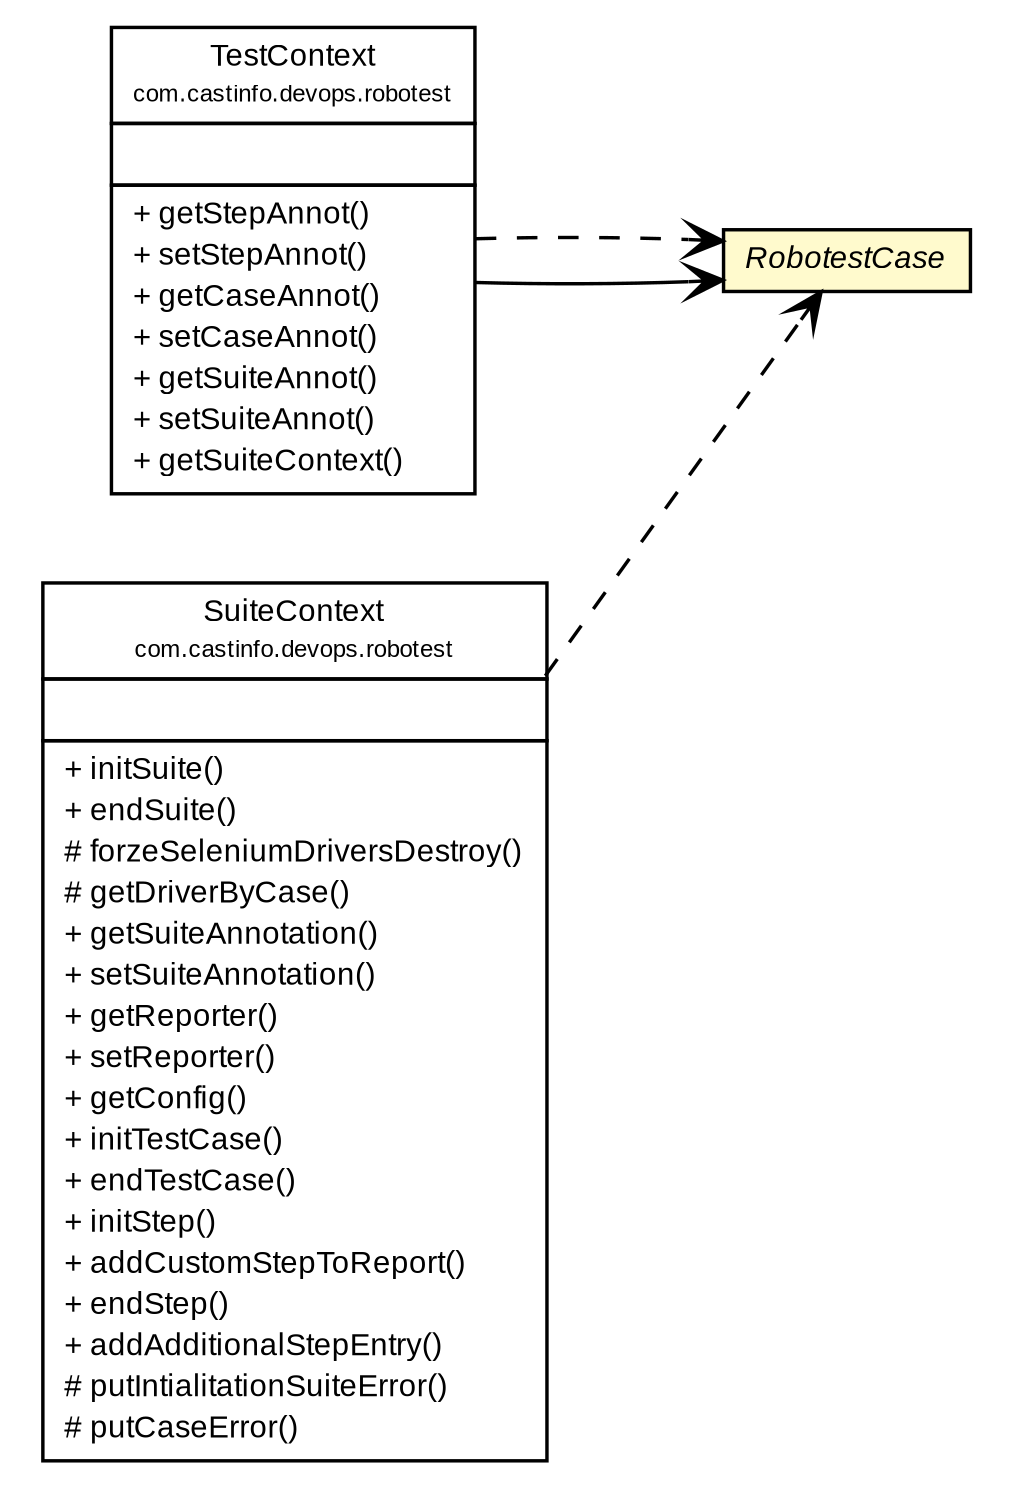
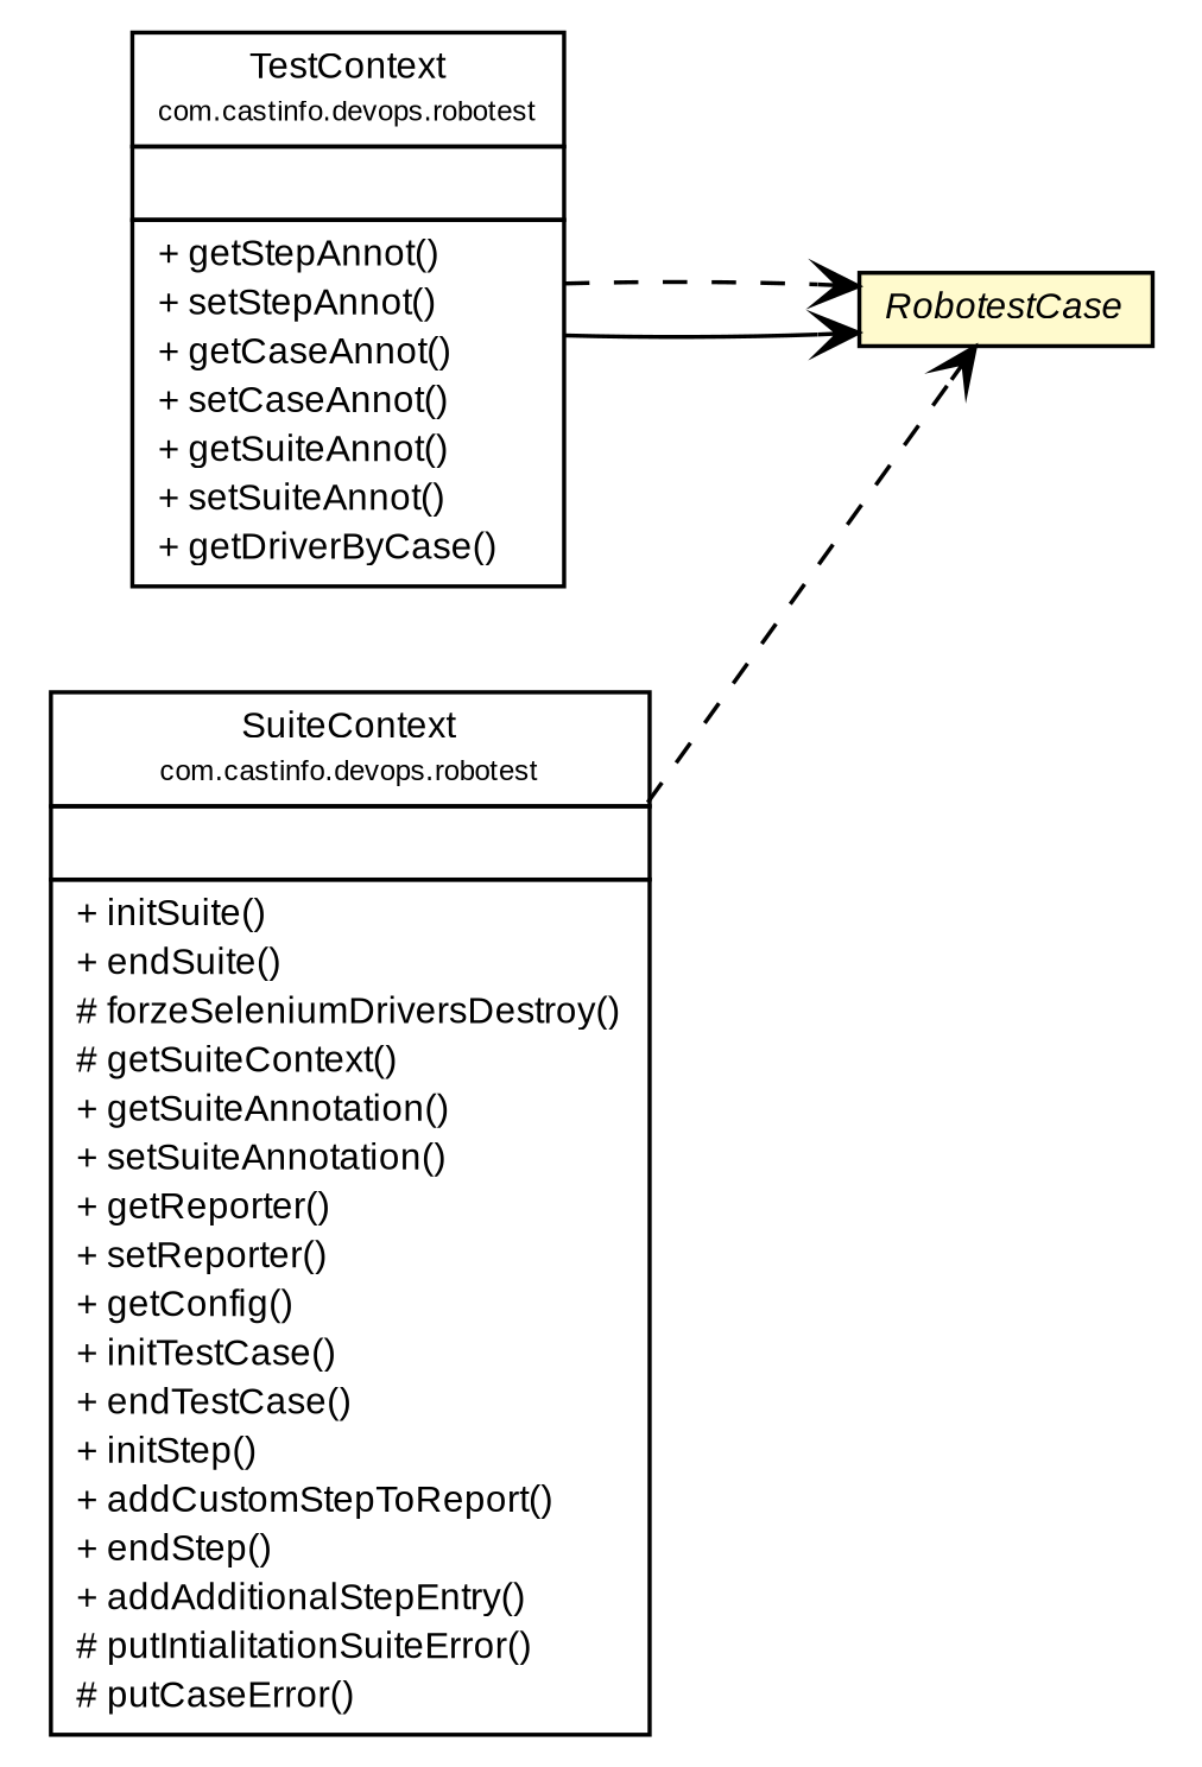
  digraph {
    fontname="Liberation Sans"
    nodesep=0.25
    rankdir=LR
    ranksep=0.5
    node [fontcolor=black fontname="Liberation Sans" fontsize=9.0 shape=plaintext]
    edge [arrowhead=open color=black fontcolor=black fontname="Liberation Sans" fontsize=10.0 headport=p labelfontname=arial labelfontsize=10 tailport=p style=dashed]
    n1 [label=<<table title="com.castinfo.devops.robotest.annot.RobotestCase" border="0" cellborder="1" cellspacing="0" cellpadding="2" port="p" bgcolor="lemonChiffon" href="./RobotestCase.html"> 		<tr><td><table border="0" cellspacing="0" cellpadding="1"> <tr><td align="center" balign="center"><font face="arial italic"> RobotestCase </font></td></tr> 		</table></td></tr> 		</table>>]
-   n2 [label=<<table title="com.castinfo.devops.robotest.TestContext" border="0" cellborder="1" cellspacing="0" cellpadding="2" port="p" href="../TestContext.html"> 		<tr><td><table border="0" cellspacing="0" cellpadding="1"> <tr><td align="center" balign="center"> TestContext </td></tr> <tr><td align="center" balign="center"><font point-size="7.0"> com.castinfo.devops.robotest </font></td></tr> 		</table></td></tr> 		<tr><td><table border="0" cellspacing="0" cellpadding="1"> <tr><td align="left" balign="left">  </td></tr> 		</table></td></tr> 		<tr><td><table border="0" cellspacing="0" cellpadding="1"> <tr><td align="left" balign="left"> + getStepAnnot() </td></tr> <tr><td align="left" balign="left"> + setStepAnnot() </td></tr> <tr><td align="left" balign="left"> + getCaseAnnot() </td></tr> <tr><td align="left" balign="left"> + setCaseAnnot() </td></tr> <tr><td align="left" balign="left"> + getSuiteAnnot() </td></tr> <tr><td align="left" balign="left"> + setSuiteAnnot() </td></tr> <tr><td align="left" balign="left"> + getSuiteContext() </td></tr> 		</table></td></tr> 		</table>>]
-   n3 [label=<<table title="com.castinfo.devops.robotest.SuiteContext" border="0" cellborder="1" cellspacing="0" cellpadding="2" port="p" href="../SuiteContext.html"> 		<tr><td><table border="0" cellspacing="0" cellpadding="1"> <tr><td align="center" balign="center"> SuiteContext </td></tr> <tr><td align="center" balign="center"><font point-size="7.0"> com.castinfo.devops.robotest </font></td></tr> 		</table></td></tr> 		<tr><td><table border="0" cellspacing="0" cellpadding="1"> <tr><td align="left" balign="left">  </td></tr> 		</table></td></tr> 		<tr><td><table border="0" cellspacing="0" cellpadding="1"> <tr><td align="left" balign="left"> + initSuite() </td></tr> <tr><td align="left" balign="left"> + endSuite() </td></tr> <tr><td align="left" balign="left"> # forzeSeleniumDriversDestroy() </td></tr> <tr><td align="left" balign="left"> # getDriverByCase() </td></tr> <tr><td align="left" balign="left"> + getSuiteAnnotation() </td></tr> <tr><td align="left" balign="left"> + setSuiteAnnotation() </td></tr> <tr><td align="left" balign="left"> + getReporter() </td></tr> <tr><td align="left" balign="left"> + setReporter() </td></tr> <tr><td align="left" balign="left"> + getConfig() </td></tr> <tr><td align="left" balign="left"> + initTestCase() </td></tr> <tr><td align="left" balign="left"> + endTestCase() </td></tr> <tr><td align="left" balign="left"> + initStep() </td></tr> <tr><td align="left" balign="left"> + addCustomStepToReport() </td></tr> <tr><td align="left" balign="left"> + endStep() </td></tr> <tr><td align="left" balign="left"> + addAdditionalStepEntry() </td></tr> <tr><td align="left" balign="left"> # putIntialitationSuiteError() </td></tr> <tr><td align="left" balign="left"> # putCaseError() </td></tr> 		</table></td></tr> 		</table>>]
+   n2 [label=<<table title="com.castinfo.devops.robotest.TestContext" border="0" cellborder="1" cellspacing="0" cellpadding="2" port="p" href="../TestContext.html"> 		<tr><td><table border="0" cellspacing="0" cellpadding="1"> <tr><td align="center" balign="center"> TestContext </td></tr> <tr><td align="center" balign="center"><font point-size="7.0"> com.castinfo.devops.robotest </font></td></tr> 		</table></td></tr> 		<tr><td><table border="0" cellspacing="0" cellpadding="1"> <tr><td align="left" balign="left">  </td></tr> 		</table></td></tr> 		<tr><td><table border="0" cellspacing="0" cellpadding="1"> <tr><td align="left" balign="left"> + getStepAnnot() </td></tr> <tr><td align="left" balign="left"> + setStepAnnot() </td></tr> <tr><td align="left" balign="left"> + getCaseAnnot() </td></tr> <tr><td align="left" balign="left"> + setCaseAnnot() </td></tr> <tr><td align="left" balign="left"> + getSuiteAnnot() </td></tr> <tr><td align="left" balign="left"> + setSuiteAnnot() </td></tr> <tr><td align="left" balign="left"> + getDriverByCase() </td></tr> 		</table></td></tr> 		</table>>]
+   n3 [label=<<table title="com.castinfo.devops.robotest.SuiteContext" border="0" cellborder="1" cellspacing="0" cellpadding="2" port="p" href="../SuiteContext.html"> 		<tr><td><table border="0" cellspacing="0" cellpadding="1"> <tr><td align="center" balign="center"> SuiteContext </td></tr> <tr><td align="center" balign="center"><font point-size="7.0"> com.castinfo.devops.robotest </font></td></tr> 		</table></td></tr> 		<tr><td><table border="0" cellspacing="0" cellpadding="1"> <tr><td align="left" balign="left">  </td></tr> 		</table></td></tr> 		<tr><td><table border="0" cellspacing="0" cellpadding="1"> <tr><td align="left" balign="left"> + initSuite() </td></tr> <tr><td align="left" balign="left"> + endSuite() </td></tr> <tr><td align="left" balign="left"> # forzeSeleniumDriversDestroy() </td></tr> <tr><td align="left" balign="left"> # getSuiteContext() </td></tr> <tr><td align="left" balign="left"> + getSuiteAnnotation() </td></tr> <tr><td align="left" balign="left"> + setSuiteAnnotation() </td></tr> <tr><td align="left" balign="left"> + getReporter() </td></tr> <tr><td align="left" balign="left"> + setReporter() </td></tr> <tr><td align="left" balign="left"> + getConfig() </td></tr> <tr><td align="left" balign="left"> + initTestCase() </td></tr> <tr><td align="left" balign="left"> + endTestCase() </td></tr> <tr><td align="left" balign="left"> + initStep() </td></tr> <tr><td align="left" balign="left"> + addCustomStepToReport() </td></tr> <tr><td align="left" balign="left"> + endStep() </td></tr> <tr><td align="left" balign="left"> + addAdditionalStepEntry() </td></tr> <tr><td align="left" balign="left"> # putIntialitationSuiteError() </td></tr> <tr><td align="left" balign="left"> # putCaseError() </td></tr> 		</table></td></tr> 		</table>>]
    n2 -> n1 [style=""]
    n2 -> n1
    n3 -> n1
  }
